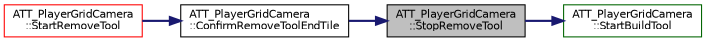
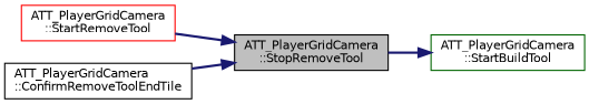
  digraph {
    rankdir=RL
    node [color=black fillcolor=white fontname=Helvetica fontsize=10 shape=record style=filled]
    edge [color=midnightblue dir=back fontname=Helvetica fontsize=10 labelfontname=Helvetica labelfontsize=10 style=bold]
    n1 [fillcolor=grey75 fontcolor=black height=0.2 label="ATT_PlayerGridCamera\l::StopRemoveTool" width=0.4]
    n2 [color=red height=0.2 label="ATT_PlayerGridCamera\l::StartRemoveTool" width=0.4]
    n3 [height=0.2 label="ATT_PlayerGridCamera\l::ConfirmRemoveToolEndTile" width=0.4]
    n4 [color=darkgreen height=0.2 label="ATT_PlayerGridCamera\l::StartBuildTool" width=0.4]
-   n3 -> n2
+   n1 -> n2
    n1 -> n3
    n4 -> n1
  }
